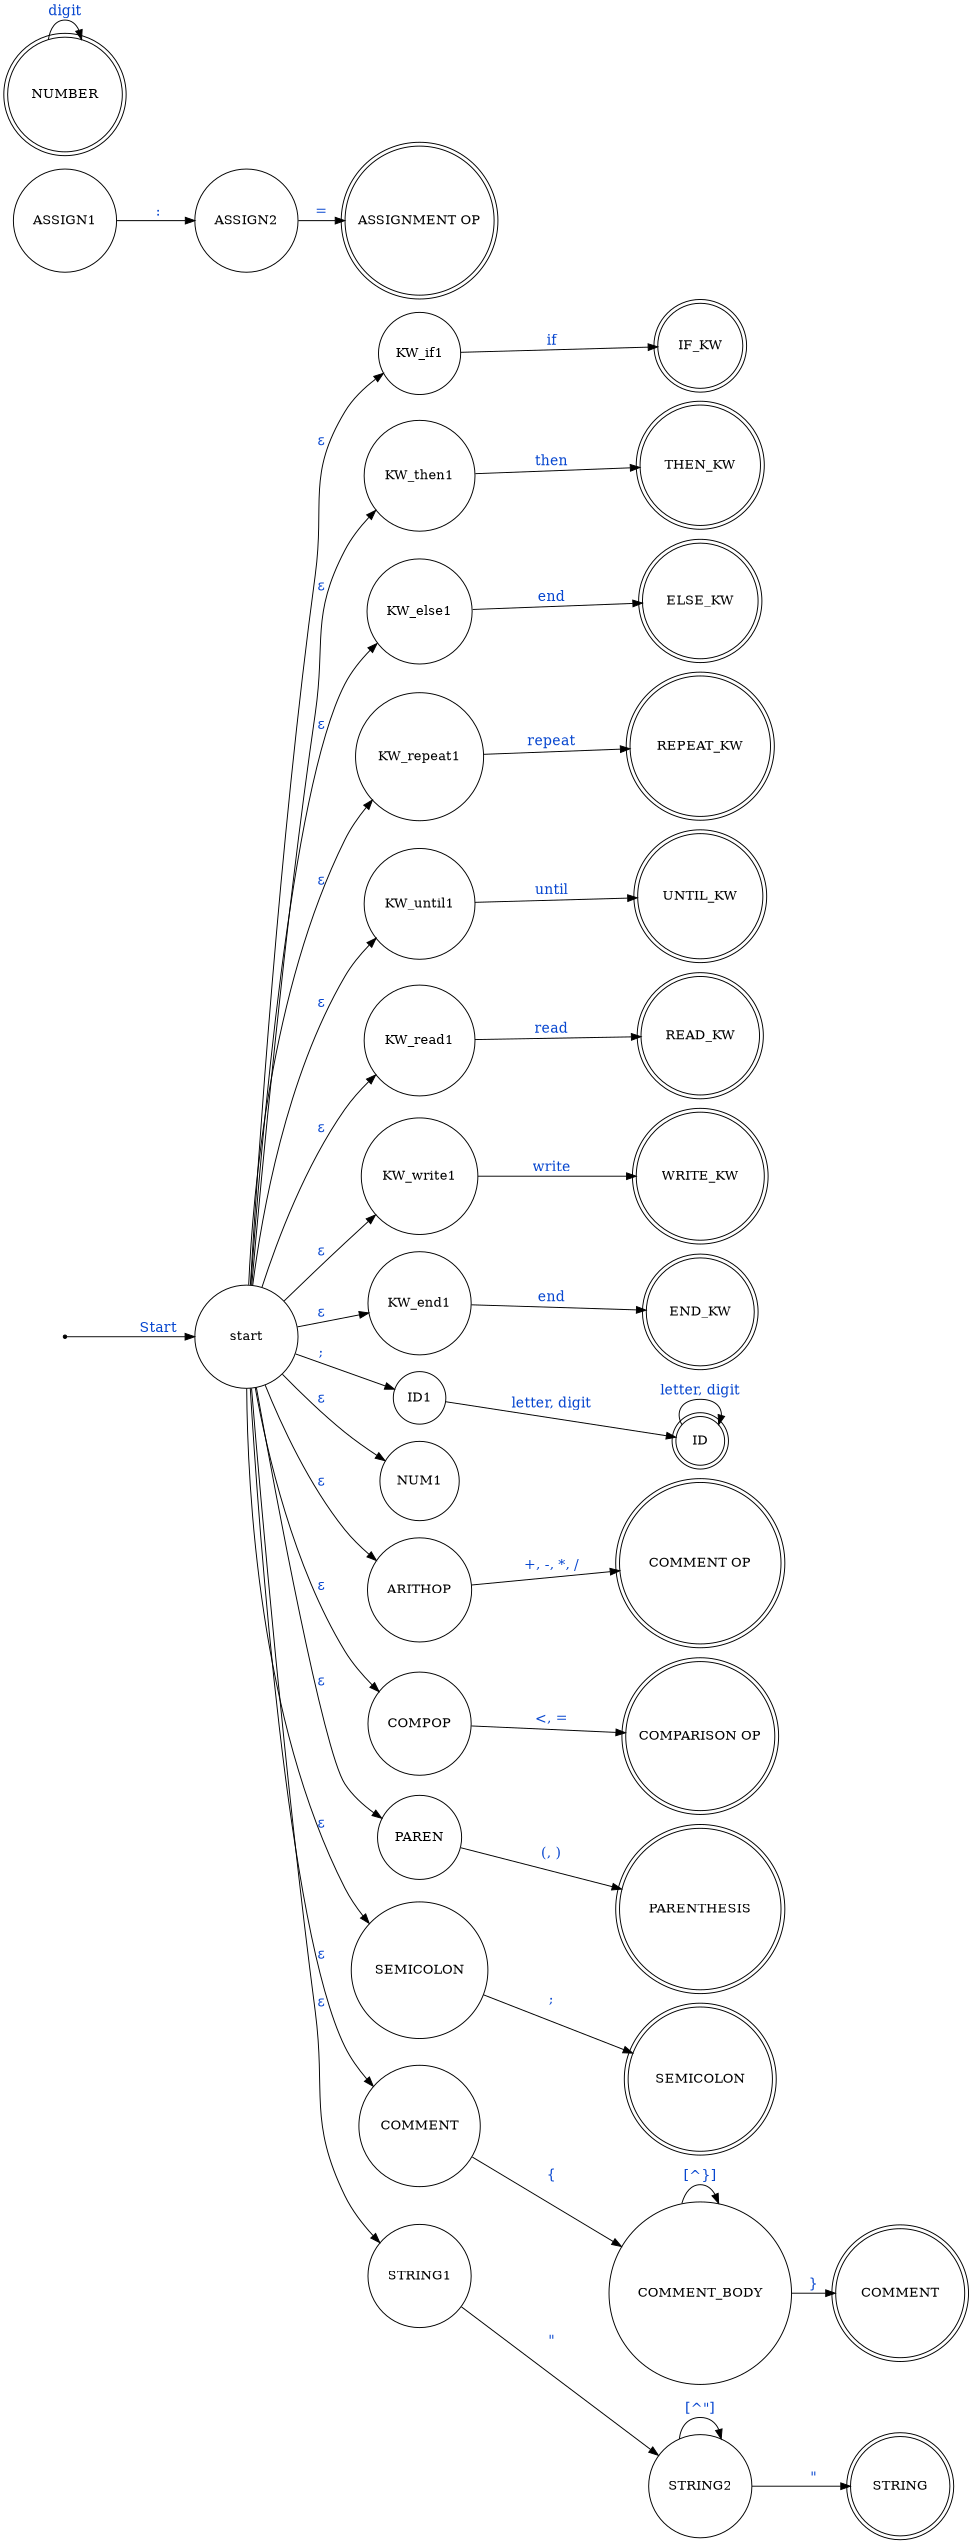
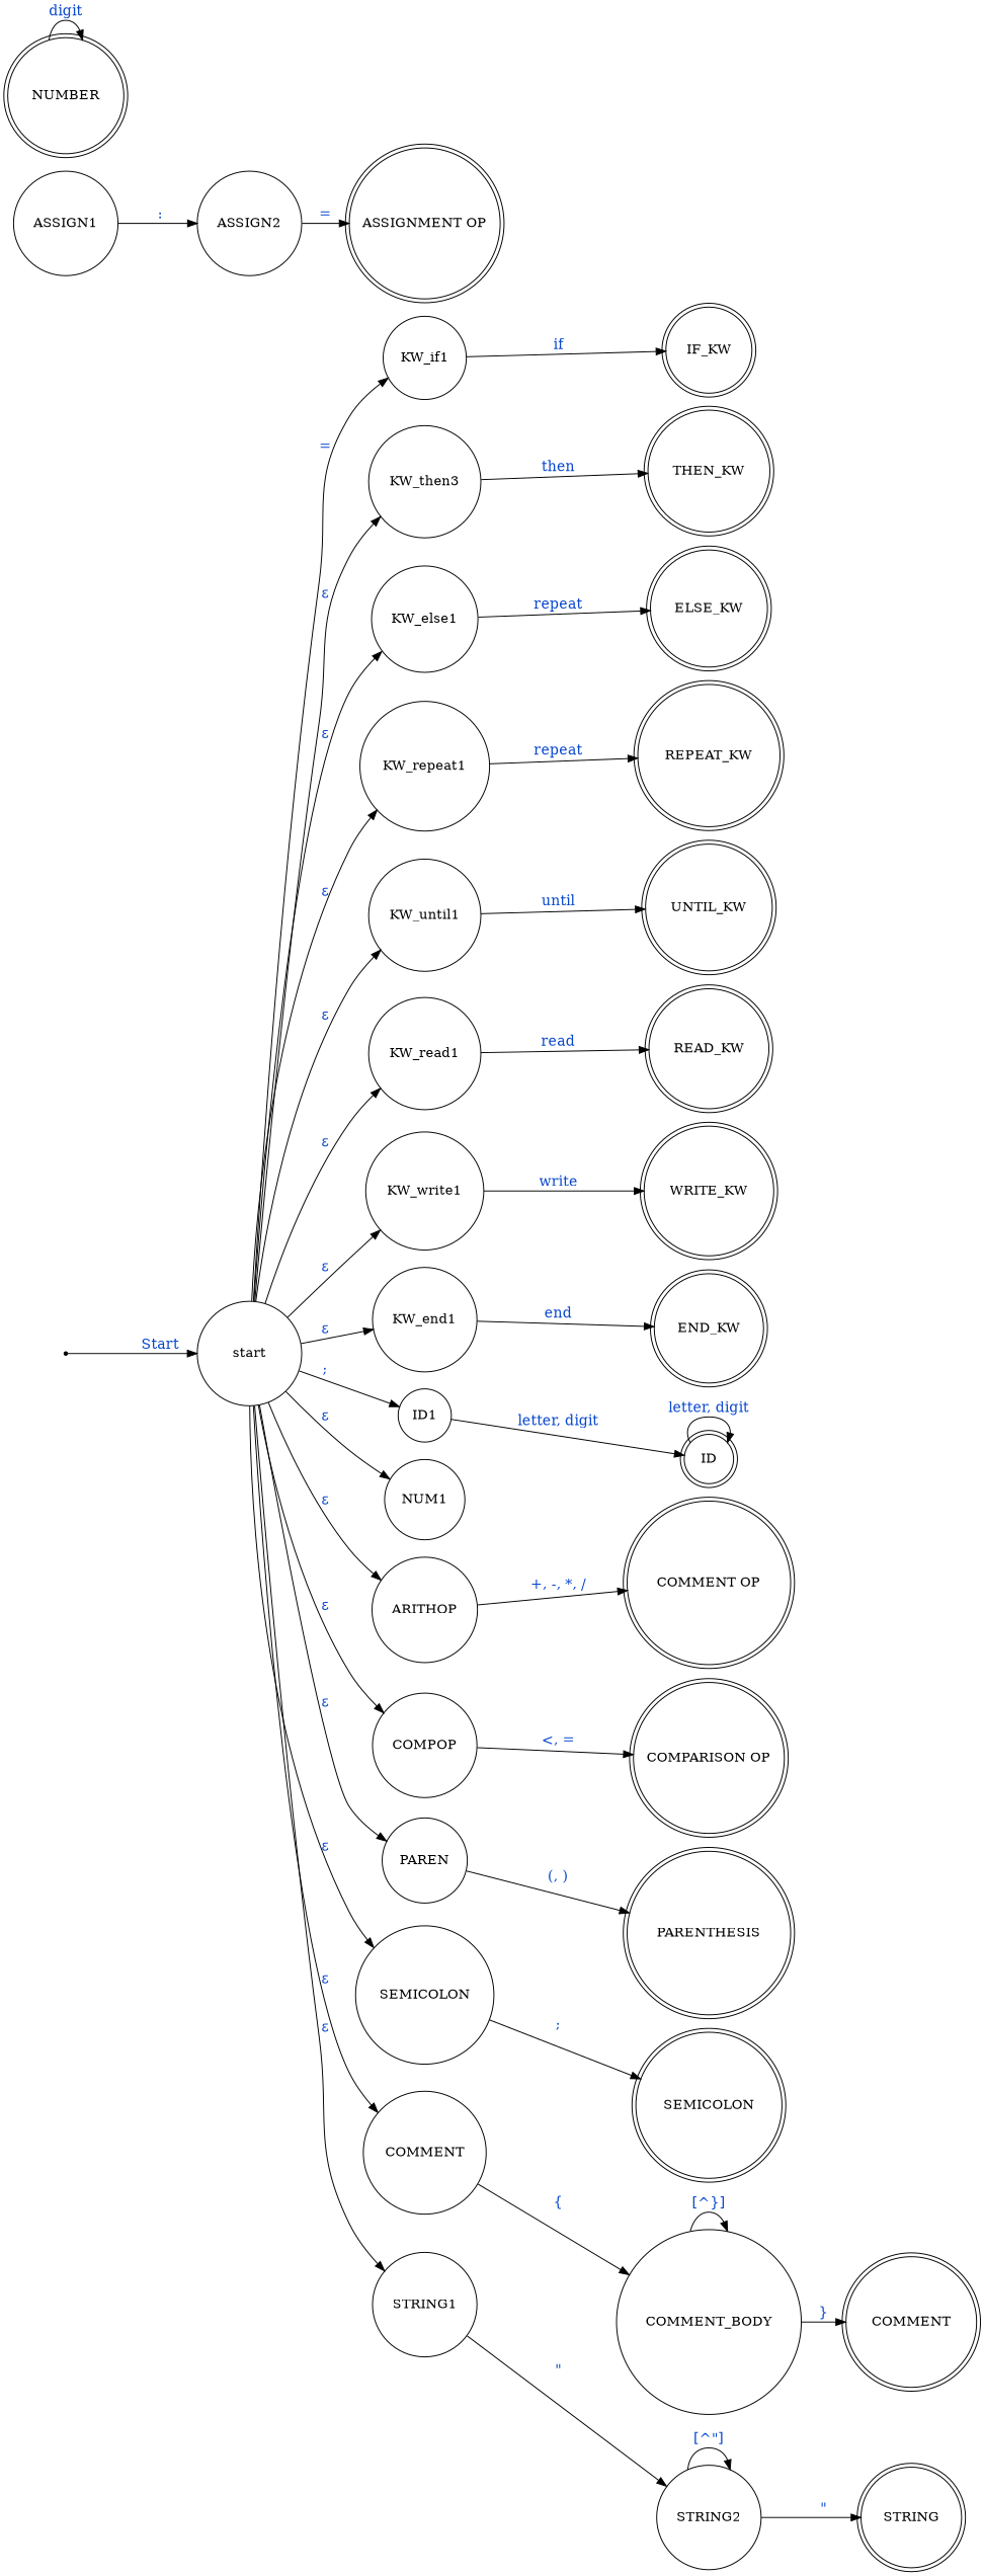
  digraph {
    rankdir=LR
    node [shape=circle]
    edge [fontcolor="#0847cf" fontsize=15]
    S0 [shape=point]
    start [height=1.5 width=1.5]
    KW_if1
-   KW_then1
+   KW_then1 [label=KW_then3]
    KW_else1
    KW_repeat1
    KW_until1
    KW_read1
    KW_write1
    KW_end1
    ID1
    NUM1
    ARITHOP
    COMPOP
    PAREN
    SEMICOLON
    COMMENT
    STRING1
    n19 [label=IF_KW shape=doublecircle]
    n20 [label=THEN_KW shape=doublecircle]
    n21 [label=ELSE_KW shape=doublecircle]
    n22 [label=REPEAT_KW shape=doublecircle]
    n23 [label=UNTIL_KW shape=doublecircle]
    n24 [label=READ_KW shape=doublecircle]
    n25 [label=WRITE_KW shape=doublecircle]
    n26 [label=END_KW shape=doublecircle]
    n27 [label=ID shape=doublecircle]
    n28 [label="COMMENT OP" shape=doublecircle]
    n29 [height=1.5 label="COMPARISON OP" shape=doublecircle width=1.5]
    ASSIGN1
    ASSIGN2
    n32 [label=PARENTHESIS shape=doublecircle]
    n33 [label=SEMICOLON shape=doublecircle]
    COMMENT_BODY
    STRING2
    n36 [label=NUMBER shape=doublecircle]
    n37 [height=1.5 label="ASSIGNMENT OP" shape=doublecircle width=1.5]
    n38 [label=COMMENT shape=doublecircle]
    n39 [label=STRING shape=doublecircle]
    S0 -> start [label=Start]
-   start -> KW_if1 [label="ε"]
+   start -> KW_if1 [label="="]
    start -> KW_then1 [label="ε"]
    start -> KW_else1 [label="ε"]
    start -> KW_repeat1 [label="ε"]
    start -> KW_until1 [label="ε"]
    start -> KW_read1 [label="ε"]
    start -> KW_write1 [label="ε"]
    start -> KW_end1 [label="ε"]
    start -> ID1 [label=";"]
    start -> NUM1 [label="ε"]
    start -> ARITHOP [label="ε"]
    start -> COMPOP [label="ε"]
    start -> PAREN [label="ε"]
    start -> SEMICOLON [label="ε"]
    start -> COMMENT [label="ε"]
    start -> STRING1 [label="ε"]
    KW_if1 -> n19 [label=if]
    KW_then1 -> n20 [label=then]
-   KW_else1 -> n21 [label=end]
+   KW_else1 -> n21 [label=repeat]
    KW_repeat1 -> n22 [label=repeat]
    KW_until1 -> n23 [label=until]
    KW_read1 -> n24 [label=read]
    KW_write1 -> n25 [label=write]
    KW_end1 -> n26 [label=end]
    ID1 -> n27 [label="letter, digit"]
    ARITHOP -> n28 [label="+, -, *, /"]
    COMPOP -> n29 [label="<, ="]
    PAREN -> n32 [label="(, )"]
    SEMICOLON -> n33 [label=";"]
    COMMENT -> COMMENT_BODY [label="{"]
    STRING1 -> STRING2 [label="\""]
    n27 -> n27 [label="letter, digit"]
    ASSIGN1 -> ASSIGN2 [label=":"]
    ASSIGN2 -> n37 [label="="]
    COMMENT_BODY -> COMMENT_BODY [label="[^}]"]
    COMMENT_BODY -> n38 [label="}"]
    STRING2 -> STRING2 [label="[^\"]"]
    STRING2 -> n39 [label="\""]
    n36 -> n36 [label=digit]
  }
